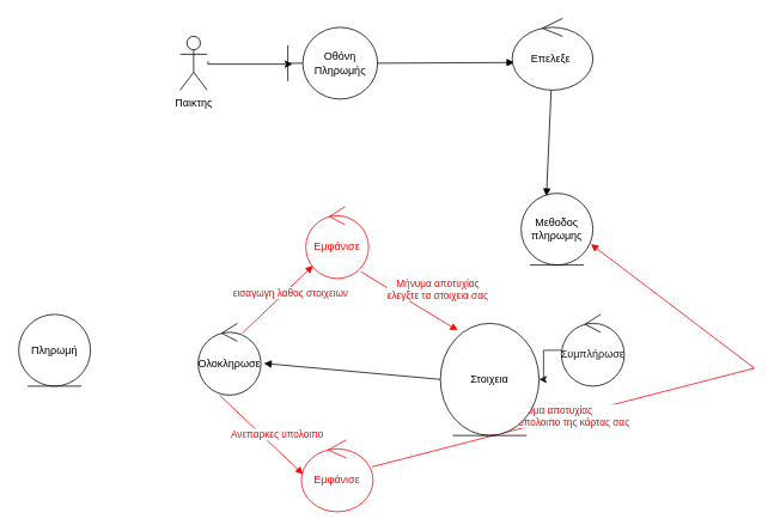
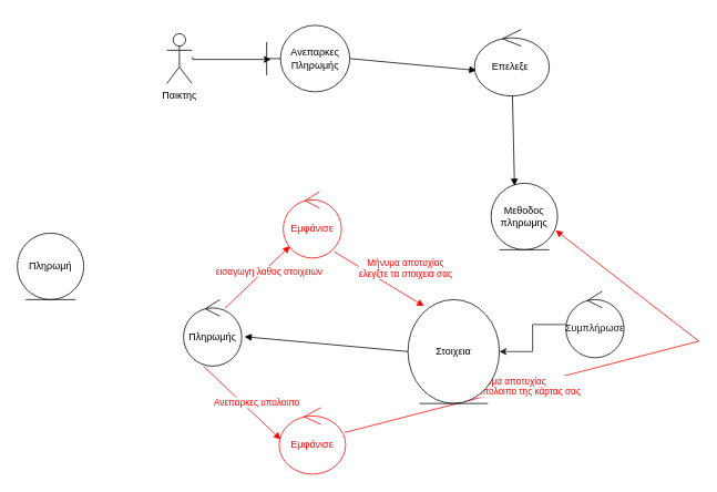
  <mxCell id="0" />
  <mxCell id="1" parent="0" />
  <mxCell id="2" value="Παικτης" style="shape=umlActor;verticalLabelPosition=bottom;verticalAlign=top;html=1;" parent="1" vertex="1"><mxGeometry x="200" y="40" width="30" height="60" as="geometry" /></mxCell>
  <mxCell id="3" style="edgeStyle=orthogonalEdgeStyle;rounded=0;orthogonalLoop=1;jettySize=auto;html=1;exitX=1.014;exitY=0.475;exitDx=0;exitDy=0;exitPerimeter=0;entryX=0.05;entryY=0.513;entryDx=0;entryDy=0;entryPerimeter=0;" parent="1" target="4" edge="1"><mxGeometry relative="1" as="geometry"><mxPoint x="190" y="77.64" as="targetPoint" /><mxPoint x="230.98" y="68" as="sourcePoint" /><Array as="points"><mxPoint x="231" y="71" /></Array></mxGeometry></mxCell>
- <mxCell id="4" value="Οθόνη Πληρωμής" style="shape=umlBoundary;whiteSpace=wrap;html=1;" parent="1" vertex="1"><mxGeometry x="320" y="30" width="100" height="80" as="geometry" /></mxCell>
+ <mxCell id="4" value="Ανεπαρκες Πληρωμής" style="shape=umlBoundary;whiteSpace=wrap;html=1;" parent="1" vertex="1"><mxGeometry x="320" y="30" width="100" height="80" as="geometry" /></mxCell>
  <mxCell id="5" value="" style="html=1;verticalAlign=bottom;endArrow=block;rounded=0;entryX=0.026;entryY=0.615;entryDx=0;entryDy=0;entryPerimeter=0;" parent="1" target="6" edge="1"><mxGeometry x="0.002" y="5" width="80" relative="1" as="geometry"><mxPoint x="420" y="70" as="sourcePoint" /><mxPoint x="560" y="73.25" as="targetPoint" /><Array as="points" /><mxPoint as="offset" /></mxGeometry></mxCell>
- <mxCell id="6" value="Επελεξε&amp;nbsp;" style="ellipse;shape=umlControl;whiteSpace=wrap;html=1;" parent="1" vertex="1"><mxGeometry x="570" y="20" width="90" height="80" as="geometry" /></mxCell>
+ <mxCell id="6" value="Επελεξε&amp;nbsp;" style="ellipse;shape=umlControl;whiteSpace=wrap;html=1;" parent="1" vertex="1"><mxGeometry x="570" y="35" width="90" height="80" as="geometry" /></mxCell>
  <mxCell id="7" value="" style="html=1;verticalAlign=bottom;endArrow=block;rounded=0;entryX=0.353;entryY=0.039;entryDx=0;entryDy=0;entryPerimeter=0;" parent="1" source="6" target="19" edge="1"><mxGeometry x="0.004" y="-5" width="80" relative="1" as="geometry"><mxPoint x="693.97" y="463.04" as="sourcePoint" /><mxPoint x="633.8" y="228.64" as="targetPoint" /><mxPoint as="offset" /><Array as="points" /></mxGeometry></mxCell>
  <mxCell id="8" value="" style="html=1;verticalAlign=bottom;endArrow=block;rounded=0;exitX=0;exitY=0.5;exitDx=0;exitDy=0;entryX=1.048;entryY=0.558;entryDx=0;entryDy=0;entryPerimeter=0;" parent="1" source="20" target="9" edge="1"><mxGeometry x="0.062" y="-3" width="80" relative="1" as="geometry"><mxPoint x="390" y="500" as="sourcePoint" /><mxPoint x="300" y="400" as="targetPoint" /><mxPoint as="offset" /></mxGeometry></mxCell>
- <mxCell id="9" value="Ολοκληρωσε" style="ellipse;shape=umlControl;whiteSpace=wrap;html=1;" parent="1" vertex="1"><mxGeometry x="220" y="360" width="70" height="80" as="geometry" /></mxCell>
+ <mxCell id="9" value="Πληρωμής" style="ellipse;shape=umlControl;whiteSpace=wrap;html=1;" parent="1" vertex="1"><mxGeometry x="220" y="360" width="70" height="80" as="geometry" /></mxCell>
  <mxCell id="10" value="Εμφάνισε" style="ellipse;shape=umlControl;whiteSpace=wrap;html=1;strokeColor=#FF0000;fontColor=#FF0000;" parent="1" vertex="1"><mxGeometry x="335" y="490" width="80" height="80" as="geometry" /></mxCell>
  <mxCell id="11" value="" style="html=1;verticalAlign=bottom;endArrow=block;rounded=0;strokeColor=#FF0000;fontColor=#FF0000;exitX=0.343;exitY=1.002;exitDx=0;exitDy=0;exitPerimeter=0;entryX=0.025;entryY=0.479;entryDx=0;entryDy=0;entryPerimeter=0;" parent="1" source="9" edge="1" target="10"><mxGeometry x="0.062" y="-3" width="80" relative="1" as="geometry"><mxPoint x="50" y="580" as="sourcePoint" /><mxPoint x="190" y="510" as="targetPoint" /><mxPoint as="offset" /></mxGeometry></mxCell>
  <mxCell id="12" value="Ανεπαρκες υπολοιπο" style="edgeLabel;html=1;align=center;verticalAlign=middle;resizable=0;points=[];fontColor=#FF0000;" parent="11" vertex="1" connectable="0"><mxGeometry x="-0.277" y="3" relative="1" as="geometry"><mxPoint x="28" y="14" as="offset" /></mxGeometry></mxCell>
  <mxCell id="13" value="&lt;font color=&quot;#ff0000&quot;&gt;Μήνυμα αποτυχίας&lt;br&gt;ελέγξτε το υπολοιπο της κάρτας σας&lt;br&gt;&lt;/font&gt;" style="html=1;verticalAlign=bottom;endArrow=block;rounded=0;fontColor=#660033;strokeColor=#FF0000;entryX=0.971;entryY=0.708;entryDx=0;entryDy=0;entryPerimeter=0;" parent="1" source="10" target="19" edge="1"><mxGeometry x="-0.392" y="-10" width="80" relative="1" as="geometry"><mxPoint x="970" y="230" as="sourcePoint" /><mxPoint x="661.6" y="234.24" as="targetPoint" /><mxPoint as="offset" /><Array as="points"><mxPoint x="840" y="410" /></Array></mxGeometry></mxCell>
  <mxCell id="14" value="" style="html=1;verticalAlign=bottom;endArrow=block;rounded=0;strokeColor=#FF0000;exitX=0.711;exitY=0.132;exitDx=0;exitDy=0;fontColor=#FF0000;exitPerimeter=0;" parent="1" source="9" target="16" edge="1"><mxGeometry x="0.062" y="-3" width="80" relative="1" as="geometry"><mxPoint x="614" y="306.8" as="sourcePoint" /><mxPoint x="757.62" y="440.48" as="targetPoint" /><mxPoint as="offset" /></mxGeometry></mxCell>
  <mxCell id="15" value="εισαγωγη λαθος στοιχειων" style="edgeLabel;html=1;align=center;verticalAlign=middle;resizable=0;points=[];fontColor=#FF0000;" parent="14" vertex="1" connectable="0"><mxGeometry x="-0.277" y="3" relative="1" as="geometry"><mxPoint x="27" y="-16" as="offset" /></mxGeometry></mxCell>
  <mxCell id="16" value="Εμφάνισε" style="ellipse;shape=umlControl;whiteSpace=wrap;html=1;strokeColor=#FF0000;fontColor=#FF0000;" parent="1" vertex="1"><mxGeometry x="340" y="230" width="70" height="80" as="geometry" /></mxCell>
  <mxCell id="17" value="&lt;font color=&quot;#ff0000&quot;&gt;Μήνυμα αποτυχίας&lt;br&gt;ελεγξτε τα στοιχεια σας&lt;br&gt;&lt;/font&gt;" style="html=1;verticalAlign=bottom;endArrow=block;rounded=0;fontColor=#660033;strokeColor=#FF0000;entryX=0.177;entryY=0.063;entryDx=0;entryDy=0;entryPerimeter=0;exitX=0.875;exitY=0.905;exitDx=0;exitDy=0;exitPerimeter=0;" parent="1" source="16" target="20" edge="1"><mxGeometry x="0.45" y="14" width="80" relative="1" as="geometry"><mxPoint x="333.725" y="464.226" as="sourcePoint" /><mxPoint x="99.998" y="468.489" as="targetPoint" /><mxPoint as="offset" /><Array as="points" /></mxGeometry></mxCell>
- <mxCell id="18" value="Πληρωμή" style="ellipse;shape=umlEntity;whiteSpace=wrap;html=1;" parent="1" vertex="1"><mxGeometry x="20" y="350" width="80" height="80" as="geometry" /></mxCell>
- <mxCell id="19" value="Μεθοδος πληρωμης" style="ellipse;shape=umlEntity;whiteSpace=wrap;html=1;" parent="1" vertex="1"><mxGeometry x="580" y="215" width="80" height="80" as="geometry" /></mxCell>
+ <mxCell id="18" value="Πληρωμή" style="ellipse;shape=umlEntity;whiteSpace=wrap;html=1;" parent="1" vertex="1"><mxGeometry x="20" y="280" width="80" height="80" as="geometry" /></mxCell>
+ <mxCell id="19" value="Μεθοδος πληρωμης" style="ellipse;shape=umlEntity;whiteSpace=wrap;html=1;" parent="1" vertex="1"><mxGeometry x="590" y="220" width="80" height="80" as="geometry" /></mxCell>
  <mxCell id="20" value="Στοιχεια" style="ellipse;shape=umlEntity;whiteSpace=wrap;html=1;fillColor=#FFFFFF;strokeColor=default;" parent="1" vertex="1"><mxGeometry x="490" y="360" width="110" height="125" as="geometry" /></mxCell>
  <mxCell id="21" style="edgeStyle=orthogonalEdgeStyle;rounded=0;orthogonalLoop=1;jettySize=auto;html=1;entryX=1;entryY=0.5;entryDx=0;entryDy=0;fontColor=#1A1A1A;strokeColor=#1A1A1A;" parent="1" source="22" target="20" edge="1"><mxGeometry relative="1" as="geometry" /></mxCell>
- <mxCell id="22" value="&lt;font color=&quot;#1a1a1a&quot;&gt;Συμπλήρωσε&lt;/font&gt;" style="ellipse;shape=umlControl;whiteSpace=wrap;html=1;fontColor=#FF0000;strokeColor=default;fillColor=#FFFFFF;" parent="1" vertex="1"><mxGeometry x="625" y="350" width="70" height="80" as="geometry" /></mxCell>
+ <mxCell id="22" value="&lt;font color=&quot;#1a1a1a&quot;&gt;Συμπλήρωσε&lt;/font&gt;" style="ellipse;shape=umlControl;whiteSpace=wrap;html=1;fontColor=#FF0000;strokeColor=default;fillColor=#FFFFFF;" parent="1" vertex="1"><mxGeometry x="680" y="350" width="70" height="80" as="geometry" /></mxCell>
